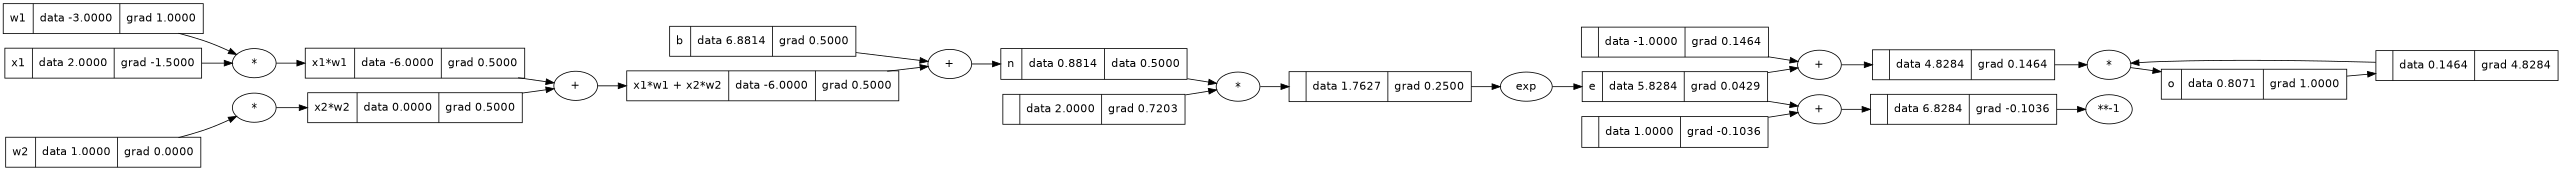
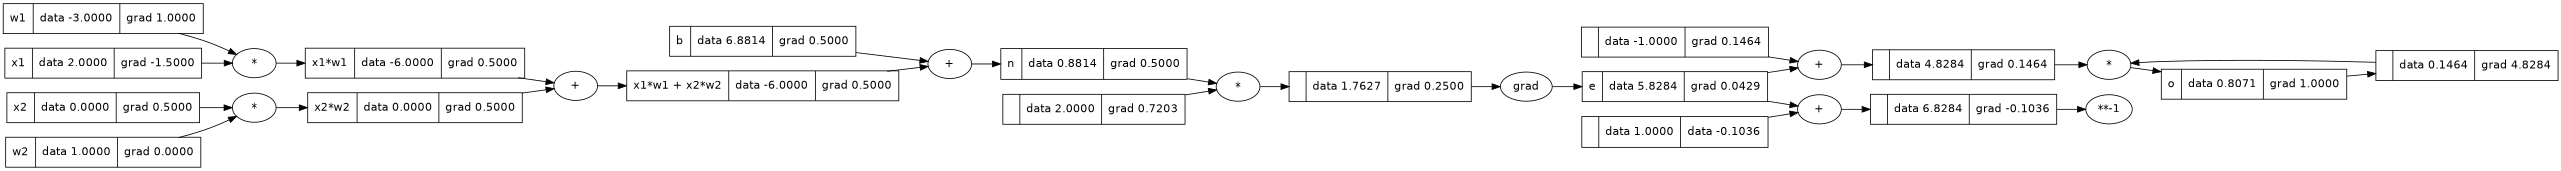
  digraph {
    fontname="DejaVu Sans"
    rankdir=LR
    node [fontname="DejaVu Sans" shape=record]
    edge [fontname="DejaVu Sans"]
    n1 [label="{b | data 6.8814 | grad 0.5000 }"]
    n2 [label="+" shape=""]
-   n3 [label="{n | data 0.8814 | data 0.5000 }"]
+   n3 [label="{n | data 0.8814 | grad 0.5000 }"]
    n4 [label="*" shape=""]
    n5 [label="{ | data 1.7627 | grad 0.2500 }"]
    n6 [label="{w1 | data -3.0000 | grad 1.0000 }"]
    n7 [label="*" shape=""]
    n8 [label="{x1*w1 | data -6.0000 | grad 0.5000 }"]
    n9 [label="{x2*w2 | data 0.0000 | grad 0.5000 }"]
    n10 [label="+" shape=""]
    n11 [label="{x1*w1 + x2*w2 | data -6.0000 | grad 0.5000 }"]
    n12 [label="*" shape=""]
    n13 [label="{x1 | data 2.0000 | grad -1.5000 }"]
    n14 [label="{ | data -1.0000 | grad 0.1464 }"]
    n15 [label="+" shape=""]
    n16 [label="{ | data 4.8284 | grad 0.1464 }"]
+   n17 [label="{x2 | data 0.0000 | grad 0.5000 }"]
    n18 [label="{ | data 0.1464 | grad 4.8284 }"]
    n19 [label="*" shape=""]
    n20 [label="{o | data 0.8071 | grad 1.0000 }"]
    n21 [label="**-1" shape=""]
    n22 [label="{ | data 2.0000 | grad 0.7203 }"]
-   n23 [label="{ | data 1.0000 | grad -0.1036 }"]
+   n23 [label="{ | data 1.0000 | data -0.1036 }"]
    n24 [label="+" shape=""]
    n25 [label="{ | data 6.8284 | grad -0.1036 }"]
-   n26 [label=exp shape=""]
+   n26 [label=grad shape=""]
    n27 [label="{e | data 5.8284 | grad 0.0429 }"]
    n28 [label="{w2 | data 1.0000 | grad 0.0000 }"]
    n1 -> n2
    n2 -> n3
    n3 -> n4
    n4 -> n5
    n5 -> n26
    n6 -> n7
    n7 -> n8
    n8 -> n10
    n9 -> n10
    n10 -> n11
    n11 -> n2
    n12 -> n9
    n13 -> n7
    n14 -> n15
    n15 -> n16
    n16 -> n19
+   n17 -> n12
    n18 -> n19
    n19 -> n20
    n20 -> n18
    n22 -> n4
    n23 -> n24
    n24 -> n25
    n25 -> n21
    n26 -> n27
    n27 -> n15
    n27 -> n24
    n28 -> n12
  }
